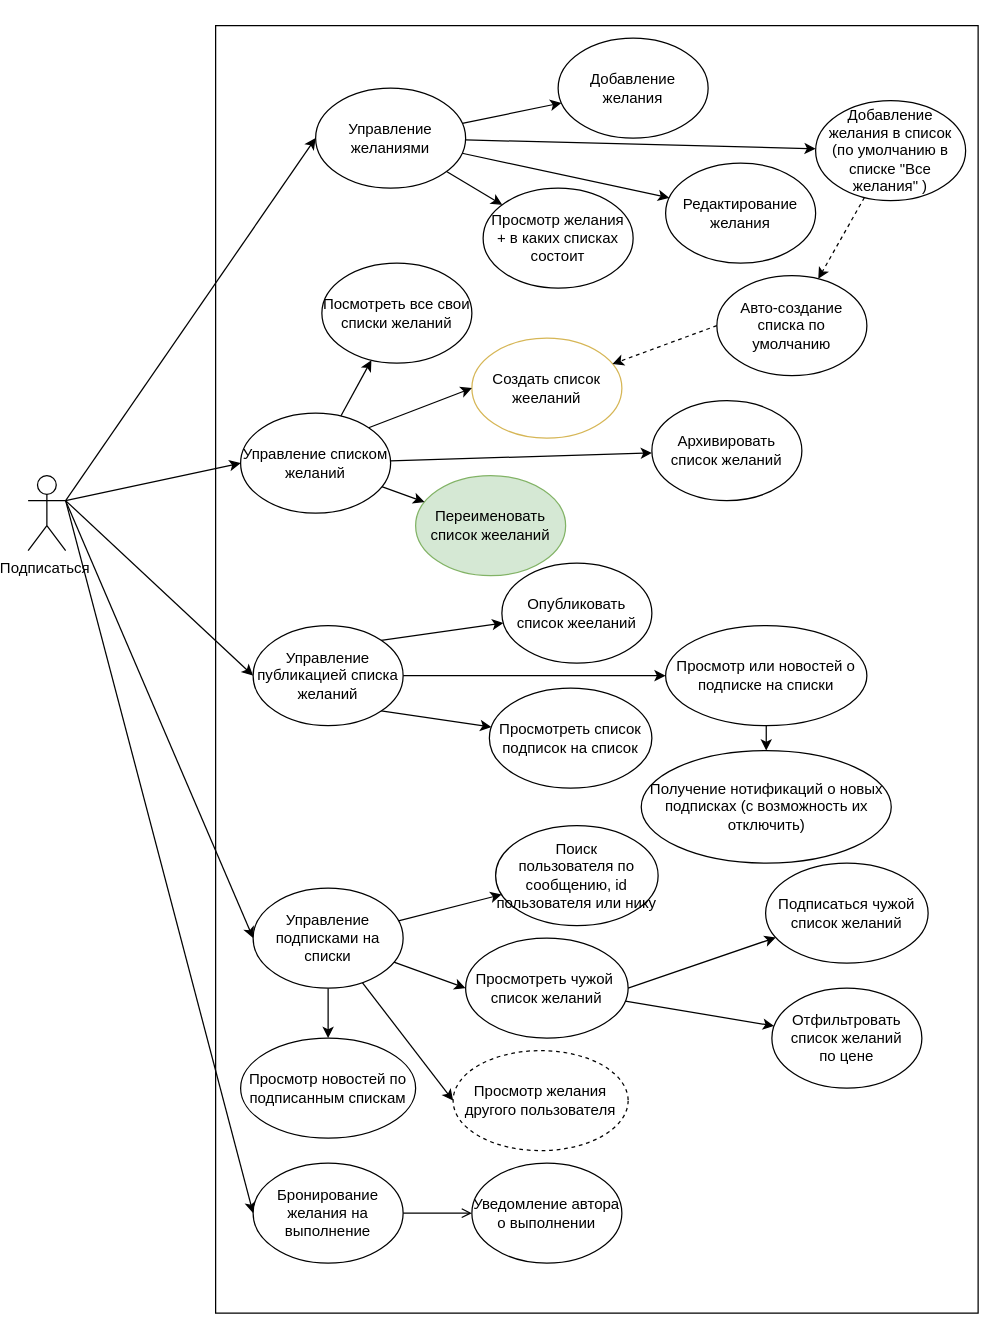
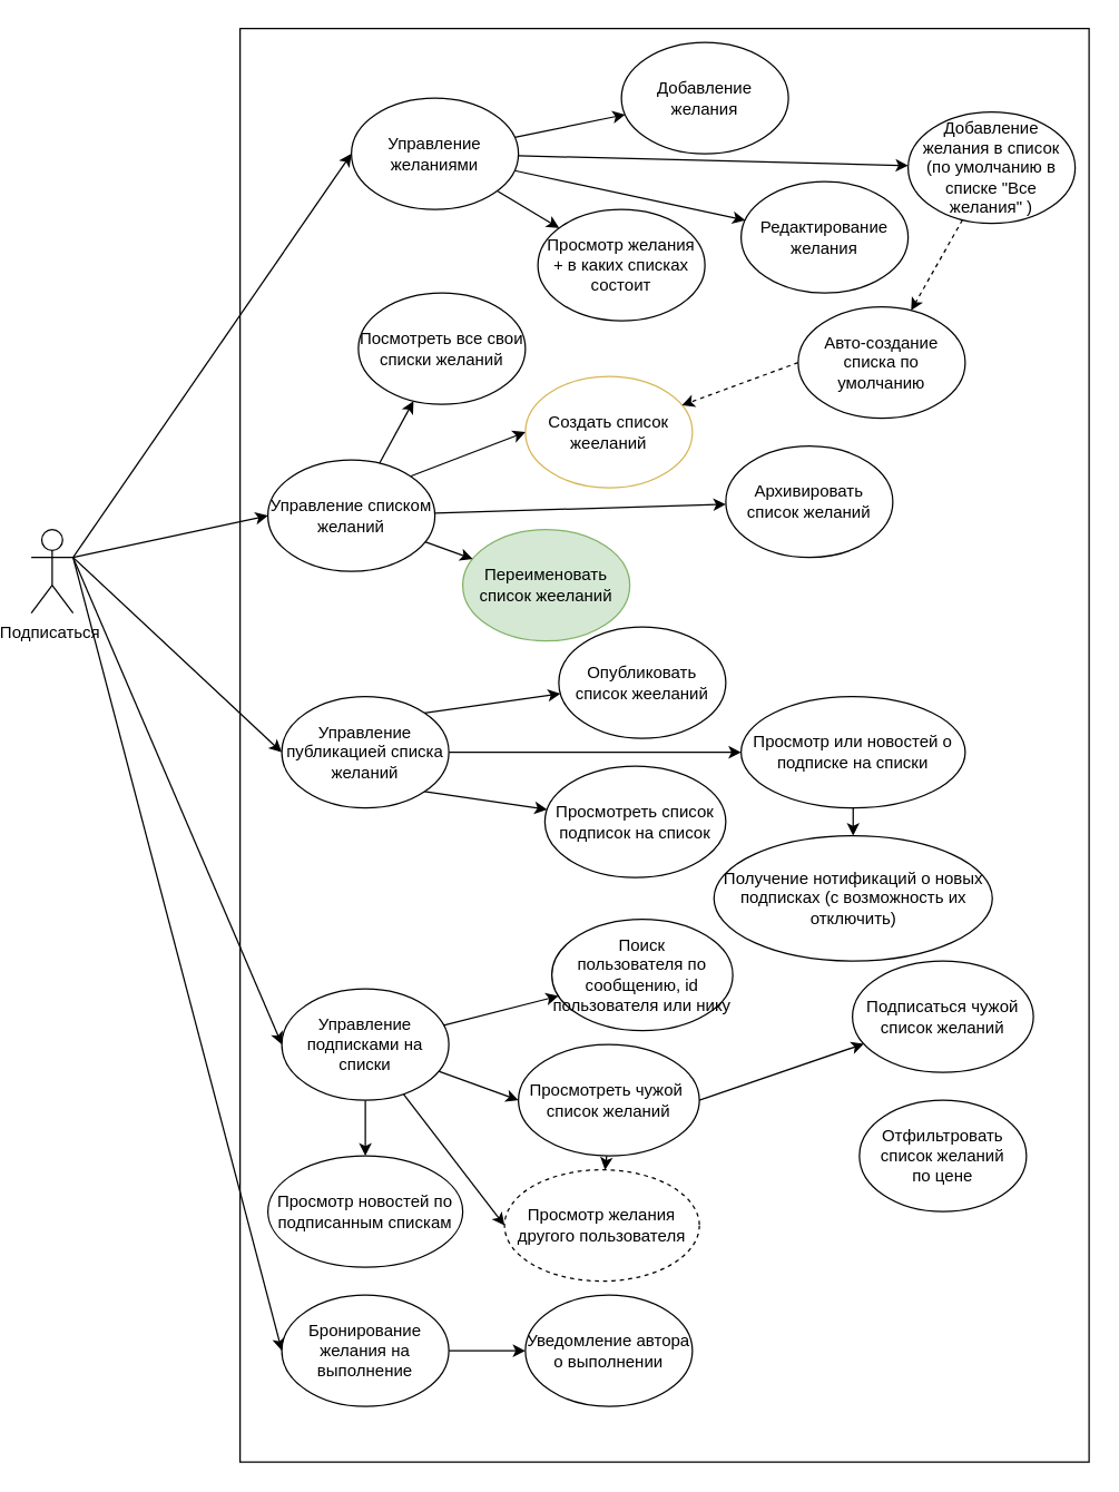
  <mxCell id="0" />
  <mxCell id="1" parent="0" />
  <mxCell id="2" value="" style="rounded=0;whiteSpace=wrap;html=1;" parent="1" vertex="1"><mxGeometry x="170" y="20" width="610" height="1030" as="geometry" /></mxCell>
  <mxCell id="3" style="orthogonalLoop=1;jettySize=auto;html=1;exitX=1;exitY=0.333;exitDx=0;exitDy=0;exitPerimeter=0;entryX=0;entryY=0.5;entryDx=0;entryDy=0;" parent="1" source="8" target="32" edge="1"><mxGeometry relative="1" as="geometry" /></mxCell>
  <mxCell id="4" style="orthogonalLoop=1;jettySize=auto;html=1;exitX=1;exitY=0.333;exitDx=0;exitDy=0;exitPerimeter=0;entryX=0;entryY=0.5;entryDx=0;entryDy=0;" parent="1" source="8" target="23" edge="1"><mxGeometry relative="1" as="geometry" /></mxCell>
  <mxCell id="5" style="orthogonalLoop=1;jettySize=auto;html=1;exitX=1;exitY=0.333;exitDx=0;exitDy=0;exitPerimeter=0;entryX=0;entryY=0.5;entryDx=0;entryDy=0;" parent="1" source="8" target="19" edge="1"><mxGeometry relative="1" as="geometry" /></mxCell>
  <mxCell id="6" style="orthogonalLoop=1;jettySize=auto;html=1;entryX=0;entryY=0.5;entryDx=0;entryDy=0;" parent="1" target="43" edge="1"><mxGeometry relative="1" as="geometry"><mxPoint x="50" y="400" as="sourcePoint" /></mxGeometry></mxCell>
  <mxCell id="7" style="orthogonalLoop=1;jettySize=auto;html=1;exitX=1;exitY=0.333;exitDx=0;exitDy=0;exitPerimeter=0;entryX=0;entryY=0.5;entryDx=0;entryDy=0;" parent="1" source="8" target="51" edge="1"><mxGeometry relative="1" as="geometry" /></mxCell>
  <mxCell id="8" value="Подписаться&amp;nbsp;" style="shape=umlActor;verticalLabelPosition=bottom;verticalAlign=top;html=1;outlineConnect=0;" parent="1" vertex="1"><mxGeometry x="20" y="380" width="30" height="60" as="geometry" /></mxCell>
  <mxCell id="9" value="Создать список жееланий" style="ellipse;whiteSpace=wrap;html=1;fillColor=#ffffff;strokeColor=#d6b656;" parent="1" vertex="1"><mxGeometry x="375" y="270" width="120" height="80" as="geometry" /></mxCell>
- <mxCell id="10" style="orthogonalLoop=1;jettySize=auto;html=1;" parent="1" source="12" target="24" edge="1"><mxGeometry relative="1" as="geometry" /></mxCell>
+ <mxCell id="10" style="orthogonalLoop=1;jettySize=auto;html=1;" parent="1" source="12" target="13" edge="1"><mxGeometry relative="1" as="geometry" /></mxCell>
  <mxCell id="11" style="orthogonalLoop=1;jettySize=auto;html=1;entryX=0;entryY=0.5;entryDx=0;entryDy=0;" parent="1" source="43" target="13" edge="1"><mxGeometry relative="1" as="geometry" /></mxCell>
  <mxCell id="12" value="Просмотреть чужой&amp;nbsp;&lt;br&gt;список желаний" style="ellipse;whiteSpace=wrap;html=1;" parent="1" vertex="1"><mxGeometry x="370" y="750" width="130" height="80" as="geometry" /></mxCell>
  <mxCell id="13" value="Просмотр желания другого пользователя" style="ellipse;whiteSpace=wrap;html=1;dashed=1;" parent="1" vertex="1"><mxGeometry x="360" y="840" width="140" height="80" as="geometry" /></mxCell>
  <mxCell id="14" value="Подписаться чужой список желаний" style="ellipse;whiteSpace=wrap;html=1;" parent="1" vertex="1"><mxGeometry x="610" y="690" width="130" height="80" as="geometry" /></mxCell>
  <mxCell id="15" value="" style="orthogonalLoop=1;jettySize=auto;html=1;" parent="1" source="19" target="36" edge="1"><mxGeometry relative="1" as="geometry" /></mxCell>
  <mxCell id="16" value="" style="orthogonalLoop=1;jettySize=auto;html=1;" parent="1" source="19" target="37" edge="1"><mxGeometry relative="1" as="geometry" /></mxCell>
  <mxCell id="17" value="" style="orthogonalLoop=1;jettySize=auto;html=1;" parent="1" source="19" target="39" edge="1"><mxGeometry relative="1" as="geometry" /></mxCell>
  <mxCell id="18" value="" style="orthogonalLoop=1;jettySize=auto;html=1;" parent="1" source="19" target="40" edge="1"><mxGeometry relative="1" as="geometry" /></mxCell>
  <mxCell id="19" value="Управление желаниями" style="ellipse;whiteSpace=wrap;html=1;" parent="1" vertex="1"><mxGeometry x="250" y="70" width="120" height="80" as="geometry" /></mxCell>
  <mxCell id="20" style="orthogonalLoop=1;jettySize=auto;html=1;exitX=1;exitY=0;exitDx=0;exitDy=0;" parent="1" source="23" target="26" edge="1"><mxGeometry relative="1" as="geometry" /></mxCell>
  <mxCell id="21" style="orthogonalLoop=1;jettySize=auto;html=1;exitX=1;exitY=1;exitDx=0;exitDy=0;" parent="1" source="23" target="25" edge="1"><mxGeometry relative="1" as="geometry" /></mxCell>
  <mxCell id="22" value="" style="orthogonalLoop=1;jettySize=auto;html=1;" parent="1" source="23" target="34" edge="1"><mxGeometry relative="1" as="geometry" /></mxCell>
  <mxCell id="23" value="Управление публикацией списка желаний" style="ellipse;whiteSpace=wrap;html=1;" parent="1" vertex="1"><mxGeometry x="200" y="500" width="120" height="80" as="geometry" /></mxCell>
  <mxCell id="24" value="Отфильтровать список желаний&lt;br&gt;по цене" style="ellipse;whiteSpace=wrap;html=1;" parent="1" vertex="1"><mxGeometry x="615" y="790" width="120" height="80" as="geometry" /></mxCell>
  <mxCell id="25" value="Просмотреть список подписок на список" style="ellipse;whiteSpace=wrap;html=1;" parent="1" vertex="1"><mxGeometry x="389" y="550" width="130" height="80" as="geometry" /></mxCell>
  <mxCell id="26" value="Опубликовать список жееланий" style="ellipse;whiteSpace=wrap;html=1;" parent="1" vertex="1"><mxGeometry x="399" y="450" width="120" height="80" as="geometry" /></mxCell>
  <mxCell id="27" value="Переименовать список жееланий" style="ellipse;whiteSpace=wrap;html=1;fillColor=#d5e8d4;strokeColor=#82b366;" parent="1" vertex="1"><mxGeometry x="330" y="380" width="120" height="80" as="geometry" /></mxCell>
  <mxCell id="28" style="orthogonalLoop=1;jettySize=auto;html=1;exitX=1;exitY=0;exitDx=0;exitDy=0;entryX=0;entryY=0.5;entryDx=0;entryDy=0;" parent="1" source="32" target="9" edge="1"><mxGeometry relative="1" as="geometry" /></mxCell>
  <mxCell id="29" style="orthogonalLoop=1;jettySize=auto;html=1;" parent="1" source="32" target="27" edge="1"><mxGeometry relative="1" as="geometry" /></mxCell>
  <mxCell id="30" value="" style="orthogonalLoop=1;jettySize=auto;html=1;" parent="1" source="32" target="47" edge="1"><mxGeometry relative="1" as="geometry" /></mxCell>
  <mxCell id="31" value="" style="orthogonalLoop=1;jettySize=auto;html=1;" parent="1" source="32" target="48" edge="1"><mxGeometry relative="1" as="geometry" /></mxCell>
  <mxCell id="32" value="Управление списком желаний" style="ellipse;whiteSpace=wrap;html=1;" parent="1" vertex="1"><mxGeometry x="190" y="330" width="120" height="80" as="geometry" /></mxCell>
  <mxCell id="33" value="" style="orthogonalLoop=1;jettySize=auto;html=1;" parent="1" source="34" target="35" edge="1"><mxGeometry relative="1" as="geometry" /></mxCell>
  <mxCell id="34" value="Просмотр или новостей о подписке на списки" style="ellipse;whiteSpace=wrap;html=1;" parent="1" vertex="1"><mxGeometry x="530" y="500" width="161" height="80" as="geometry" /></mxCell>
  <mxCell id="35" value="Получение нотификаций о новых подписках (с возможность их отключить)" style="ellipse;whiteSpace=wrap;html=1;" parent="1" vertex="1"><mxGeometry x="510.5" y="600" width="200" height="90" as="geometry" /></mxCell>
  <mxCell id="36" value="Добавление желания" style="ellipse;whiteSpace=wrap;html=1;" parent="1" vertex="1"><mxGeometry x="444" width="120" height="80" as="geometry" y="30" /></mxCell>
  <mxCell id="37" value="Редактирование желания" style="ellipse;whiteSpace=wrap;html=1;" parent="1" vertex="1"><mxGeometry x="530" y="130" width="120" height="80" as="geometry" /></mxCell>
  <mxCell id="38" value="" style="rounded=0;orthogonalLoop=1;jettySize=auto;html=1;dashed=1;" edge="1" parent="1" source="39" target="54"><mxGeometry relative="1" as="geometry" /></mxCell>
  <mxCell id="39" value="Добавление желания в список&lt;br&gt;(по умолчанию в списке &quot;Все желания&quot; )" style="ellipse;whiteSpace=wrap;html=1;" parent="1" vertex="1"><mxGeometry x="650" y="80" width="120" height="80" as="geometry" /></mxCell>
  <mxCell id="40" value="Просмотр желания&lt;br&gt;+ в каких списках&lt;br&gt;состоит" style="ellipse;whiteSpace=wrap;html=1;" parent="1" vertex="1"><mxGeometry x="384" y="150" width="120" height="80" as="geometry" /></mxCell>
  <mxCell id="41" value="" style="orthogonalLoop=1;jettySize=auto;html=1;" parent="1" source="43" target="46" edge="1"><mxGeometry relative="1" as="geometry" /></mxCell>
  <mxCell id="42" value="" style="orthogonalLoop=1;jettySize=auto;html=1;" parent="1" source="43" target="49" edge="1"><mxGeometry relative="1" as="geometry" /></mxCell>
  <mxCell id="43" value="Управление подписками на списки" style="ellipse;whiteSpace=wrap;html=1;" parent="1" vertex="1"><mxGeometry x="200" y="710" width="120" height="80" as="geometry" /></mxCell>
  <mxCell id="44" style="orthogonalLoop=1;jettySize=auto;html=1;entryX=0;entryY=0.5;entryDx=0;entryDy=0;" parent="1" source="43" target="12" edge="1"><mxGeometry relative="1" as="geometry" /></mxCell>
  <mxCell id="45" style="orthogonalLoop=1;jettySize=auto;html=1;exitX=1;exitY=0.5;exitDx=0;exitDy=0;" parent="1" source="12" target="14" edge="1"><mxGeometry relative="1" as="geometry" /></mxCell>
  <mxCell id="46" value="Поиск &lt;br&gt;пользователя по сообщению, id пользователя или нику" style="ellipse;whiteSpace=wrap;html=1;" parent="1" vertex="1"><mxGeometry x="394" y="660" width="130" height="80" as="geometry" /></mxCell>
  <mxCell id="47" value="Посмотреть все свои списки желаний" style="ellipse;whiteSpace=wrap;html=1;" parent="1" vertex="1"><mxGeometry x="255" y="210" width="120" height="80" as="geometry" /></mxCell>
  <mxCell id="48" value="Архивировать список желаний" style="ellipse;whiteSpace=wrap;html=1;" parent="1" vertex="1"><mxGeometry x="519" y="320" width="120" height="80" as="geometry" /></mxCell>
  <mxCell id="49" value="Просмотр новостей по подписанным спискам" style="ellipse;whiteSpace=wrap;html=1;" parent="1" vertex="1"><mxGeometry x="190" y="830" width="140" height="80" as="geometry" /></mxCell>
- <mxCell id="50" value="" style="orthogonalLoop=1;jettySize=auto;html=1;endArrow=open;" parent="1" source="51" target="52" edge="1"><mxGeometry relative="1" as="geometry" /></mxCell>
+ <mxCell id="50" value="" style="orthogonalLoop=1;jettySize=auto;html=1;" parent="1" source="51" target="52" edge="1"><mxGeometry relative="1" as="geometry" /></mxCell>
  <mxCell id="51" value="Бронирование желания на выполнение" style="ellipse;whiteSpace=wrap;html=1;" parent="1" vertex="1"><mxGeometry x="200" y="930" width="120" height="80" as="geometry" /></mxCell>
  <mxCell id="52" value="Уведомление автора о выполнении" style="ellipse;whiteSpace=wrap;html=1;" parent="1" vertex="1"><mxGeometry x="375" y="930" width="120" height="80" as="geometry" /></mxCell>
  <mxCell id="53" style="edgeStyle=none;rounded=0;orthogonalLoop=1;jettySize=auto;html=1;exitX=0;exitY=0.5;exitDx=0;exitDy=0;dashed=1;" edge="1" parent="1" source="54" target="9"><mxGeometry relative="1" as="geometry" /></mxCell>
  <mxCell id="54" value="Авто-создание списка по умолчанию" style="ellipse;whiteSpace=wrap;html=1;" vertex="1" parent="1"><mxGeometry x="571" y="220" width="120" height="80" as="geometry" /></mxCell>
